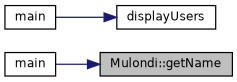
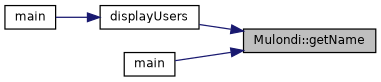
  digraph {
    rankdir=RL
    node [color=black fillcolor=white fontname=Helvetica fontsize=10 shape=record style=filled]
    edge [color=midnightblue dir=back fontname=Helvetica fontsize=10 labelfontname=Helvetica labelfontsize=10 style=solid]
    n1 [fillcolor=grey75 fontcolor=black height=0.2 label="Mulondi::getName" width=0.4]
    n2 [height=0.2 label=displayUsers width=0.4]
    n3 [height=0.2 label=main width=0.4]
    n4 [height=0.2 label=main width=0.4]
+   n1 -> n2
    n1 -> n3
    n2 -> n4
  }
